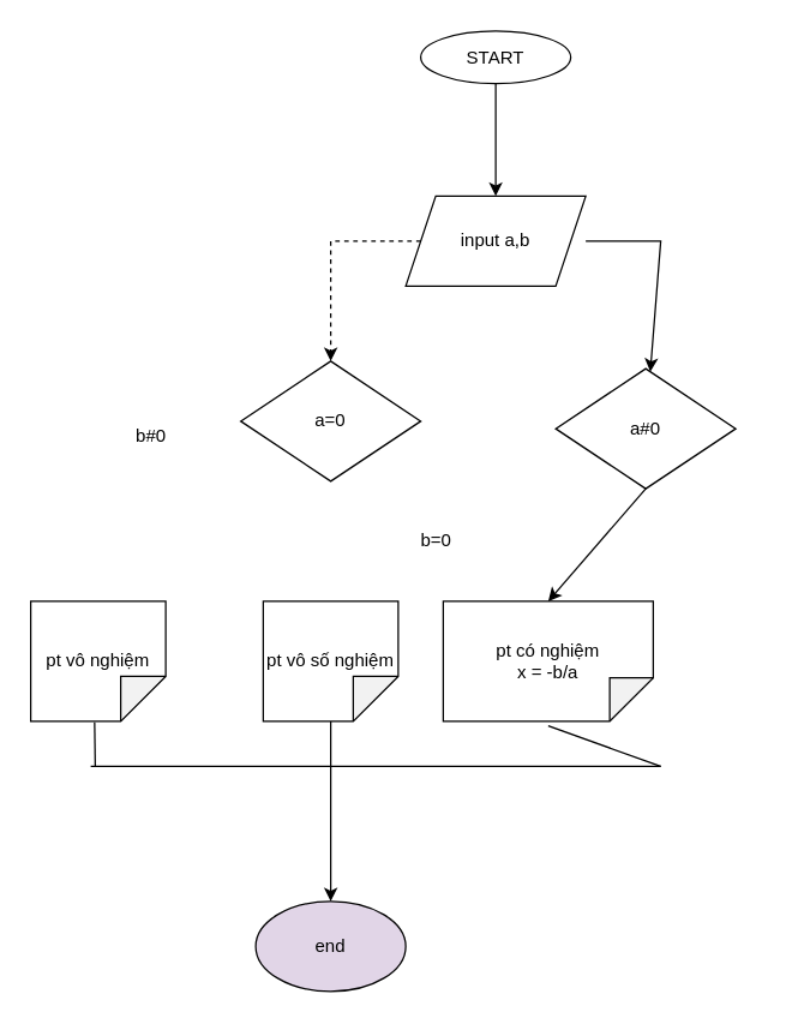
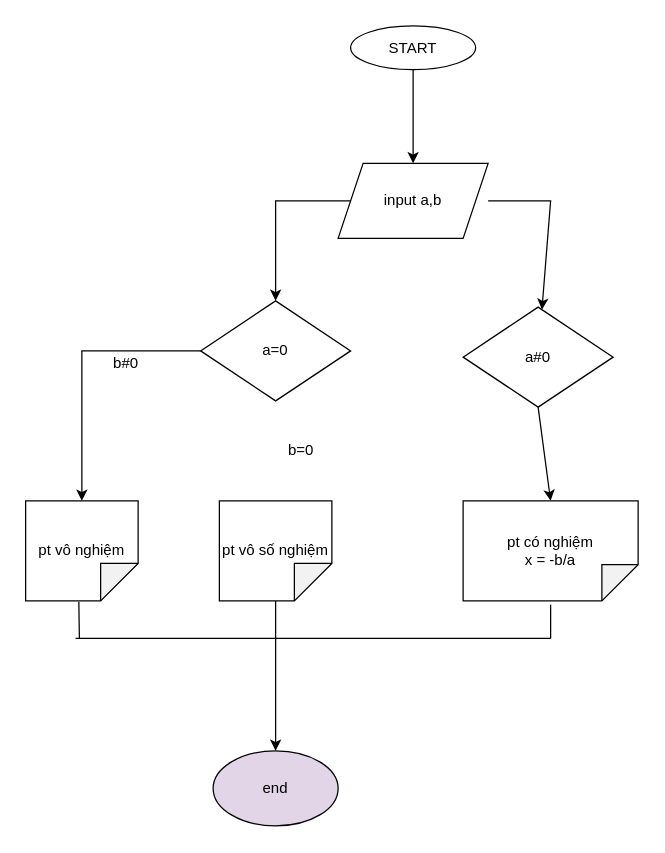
  <mxCell id="0" />
  <mxCell id="1" parent="0" />
  <mxCell id="2" value="START" style="ellipse;whiteSpace=wrap;html=1;" vertex="1" parent="1"><mxGeometry x="280" y="20" width="100" height="35" as="geometry" /></mxCell>
  <mxCell id="3" value="input a,b" style="shape=parallelogram;perimeter=parallelogramPerimeter;whiteSpace=wrap;html=1;fixedSize=1;" vertex="1" parent="1"><mxGeometry x="270" y="130" width="120" height="60" as="geometry" /></mxCell>
  <mxCell id="4" value="a=0" style="rhombus;whiteSpace=wrap;html=1;" vertex="1" parent="1"><mxGeometry x="160" y="240" width="120" height="80" as="geometry" /></mxCell>
- <mxCell id="5" value="pt có nghiệm&lt;br&gt;x = -b/a" style="shape=note;whiteSpace=wrap;html=1;backgroundOutline=1;darkOpacity=0.05;direction=south;size=29;" vertex="1" parent="1"><mxGeometry x="295" y="400" width="140" height="80" as="geometry" /></mxCell>
+ <mxCell id="5" value="pt có nghiệm&lt;br&gt;x = -b/a" style="shape=note;whiteSpace=wrap;html=1;backgroundOutline=1;darkOpacity=0.05;direction=south;size=29;" vertex="1" parent="1"><mxGeometry x="370" y="400" width="140" height="80" as="geometry" /></mxCell>
  <mxCell id="6" value="pt vô nghiệm" style="shape=note;whiteSpace=wrap;html=1;backgroundOutline=1;darkOpacity=0.05;direction=south;" vertex="1" parent="1"><mxGeometry x="20" y="400" width="90" height="80" as="geometry" /></mxCell>
  <mxCell id="7" value="" style="endArrow=classic;html=1;rounded=0;entryX=0;entryY=0.5;entryDx=0;entryDy=0;entryPerimeter=0;exitX=0.5;exitY=1;exitDx=0;exitDy=0;" edge="1" parent="1" source="12" target="5"><mxGeometry width="50" height="50" relative="1" as="geometry"><mxPoint x="440" y="360" as="sourcePoint" /><mxPoint x="435" y="390" as="targetPoint" /></mxGeometry></mxCell>
+ <mxCell id="8" value="" style="endArrow=classic;html=1;rounded=0;entryX=0;entryY=0.5;entryDx=0;entryDy=0;entryPerimeter=0;exitX=0;exitY=0.5;exitDx=0;exitDy=0;" edge="1" parent="1" source="4" target="6"><mxGeometry width="50" height="50" relative="1" as="geometry"><mxPoint x="125" y="370" as="sourcePoint" /><mxPoint x="180" y="320" as="targetPoint" /><Array as="points"><mxPoint x="65" y="280" /></Array></mxGeometry></mxCell>
  <mxCell id="9" value="end" style="ellipse;whiteSpace=wrap;html=1;fillColor=#e1d5e7;" vertex="1" parent="1"><mxGeometry x="170" y="600" width="100" height="60" as="geometry" /></mxCell>
- <mxCell id="10" value="" style="endArrow=classic;html=1;rounded=0;entryX=0.5;entryY=0;entryDx=0;entryDy=0;exitX=0;exitY=0.5;exitDx=0;exitDy=0;dashed=1;" edge="1" parent="1" source="3" target="4"><mxGeometry width="50" height="50" relative="1" as="geometry"><mxPoint x="230" y="160" as="sourcePoint" /><mxPoint x="240" y="120" as="targetPoint" /><Array as="points"><mxPoint x="220" y="160" /></Array></mxGeometry></mxCell>
+ <mxCell id="10" value="" style="endArrow=classic;html=1;rounded=0;entryX=0.5;entryY=0;entryDx=0;entryDy=0;exitX=0;exitY=0.5;exitDx=0;exitDy=0;" edge="1" parent="1" source="3" target="4"><mxGeometry width="50" height="50" relative="1" as="geometry"><mxPoint x="230" y="160" as="sourcePoint" /><mxPoint x="240" y="120" as="targetPoint" /><Array as="points"><mxPoint x="220" y="160" /></Array></mxGeometry></mxCell>
  <mxCell id="11" value="" style="endArrow=classic;html=1;rounded=0;" edge="1" parent="1" target="12"><mxGeometry width="50" height="50" relative="1" as="geometry"><mxPoint x="390" y="160" as="sourcePoint" /><mxPoint x="440" y="110" as="targetPoint" /><Array as="points"><mxPoint x="440" y="160" /></Array></mxGeometry></mxCell>
  <mxCell id="12" value="a#0" style="rhombus;whiteSpace=wrap;html=1;" vertex="1" parent="1"><mxGeometry x="370" y="245" width="120" height="80" as="geometry" /></mxCell>
  <mxCell id="13" value="b#0" style="text;html=1;align=center;verticalAlign=middle;resizable=0;points=[];autosize=1;strokeColor=none;fillColor=none;" vertex="1" parent="1"><mxGeometry x="80" y="280" width="40" height="20" as="geometry" /></mxCell>
  <mxCell id="14" value="pt vô số nghiệm" style="shape=note;whiteSpace=wrap;html=1;backgroundOutline=1;darkOpacity=0.05;direction=south;" vertex="1" parent="1"><mxGeometry x="175" y="400" width="90" height="80" as="geometry" /></mxCell>
- <mxCell id="15" value="b=0" style="text;html=1;align=center;verticalAlign=middle;resizable=0;points=[];autosize=1;strokeColor=none;fillColor=none;" vertex="1" parent="1"><mxGeometry x="270" y="350" width="40" height="20" as="geometry" /></mxCell>
+ <mxCell id="15" value="b=0" style="text;html=1;align=center;verticalAlign=middle;resizable=0;points=[];autosize=1;strokeColor=none;fillColor=none;" vertex="1" parent="1"><mxGeometry x="220" y="350" width="40" height="20" as="geometry" /></mxCell>
  <mxCell id="16" value="" style="endArrow=classic;html=1;rounded=0;entryX=0.5;entryY=0;entryDx=0;entryDy=0;" edge="1" parent="1" target="9"><mxGeometry width="50" height="50" relative="1" as="geometry"><mxPoint x="220" y="510" as="sourcePoint" /><mxPoint x="390" y="460" as="targetPoint" /></mxGeometry></mxCell>
  <mxCell id="17" value="" style="endArrow=none;html=1;rounded=0;" edge="1" parent="1"><mxGeometry width="50" height="50" relative="1" as="geometry"><mxPoint x="60" y="510" as="sourcePoint" /><mxPoint x="440" y="510" as="targetPoint" /></mxGeometry></mxCell>
  <mxCell id="18" value="" style="endArrow=none;html=1;rounded=0;entryX=1.038;entryY=0.5;entryDx=0;entryDy=0;entryPerimeter=0;" edge="1" parent="1" target="5"><mxGeometry width="50" height="50" relative="1" as="geometry"><mxPoint x="440" y="510" as="sourcePoint" /><mxPoint x="390" y="460" as="targetPoint" /></mxGeometry></mxCell>
  <mxCell id="19" value="" style="endArrow=none;html=1;rounded=0;" edge="1" parent="1"><mxGeometry width="50" height="50" relative="1" as="geometry"><mxPoint x="220" y="510" as="sourcePoint" /><mxPoint x="220" y="480" as="targetPoint" /></mxGeometry></mxCell>
  <mxCell id="20" value="" style="endArrow=none;html=1;rounded=0;entryX=1.008;entryY=0.527;entryDx=0;entryDy=0;entryPerimeter=0;" edge="1" parent="1" target="6"><mxGeometry width="50" height="50" relative="1" as="geometry"><mxPoint x="63" y="510" as="sourcePoint" /><mxPoint x="-100" y="570" as="targetPoint" /><Array as="points" /></mxGeometry></mxCell>
  <mxCell id="21" value="" style="endArrow=classic;html=1;rounded=0;exitX=0.5;exitY=1;exitDx=0;exitDy=0;" edge="1" parent="1" source="2" target="3"><mxGeometry width="50" height="50" relative="1" as="geometry"><mxPoint x="330" y="360" as="sourcePoint" /><mxPoint x="380" y="310" as="targetPoint" /></mxGeometry></mxCell>
